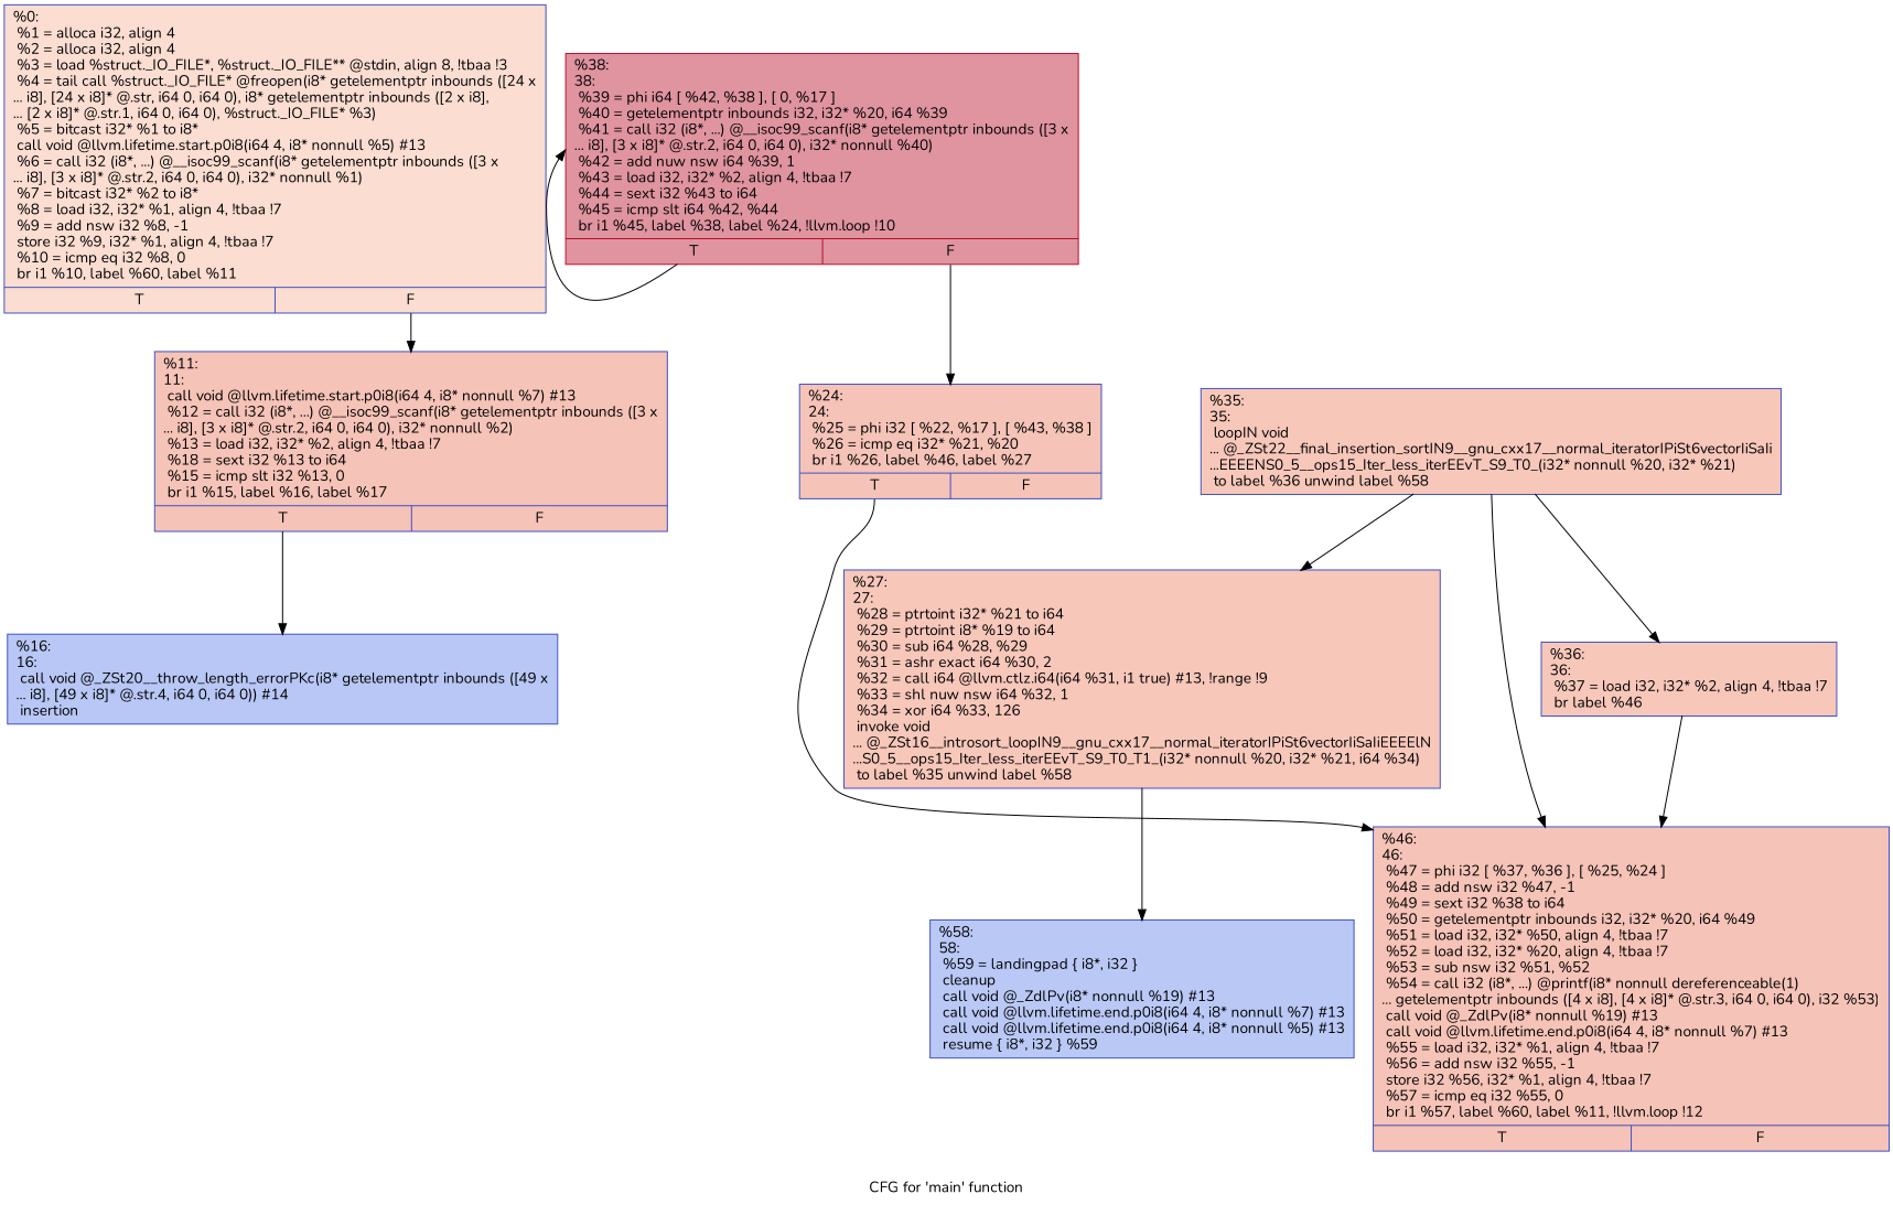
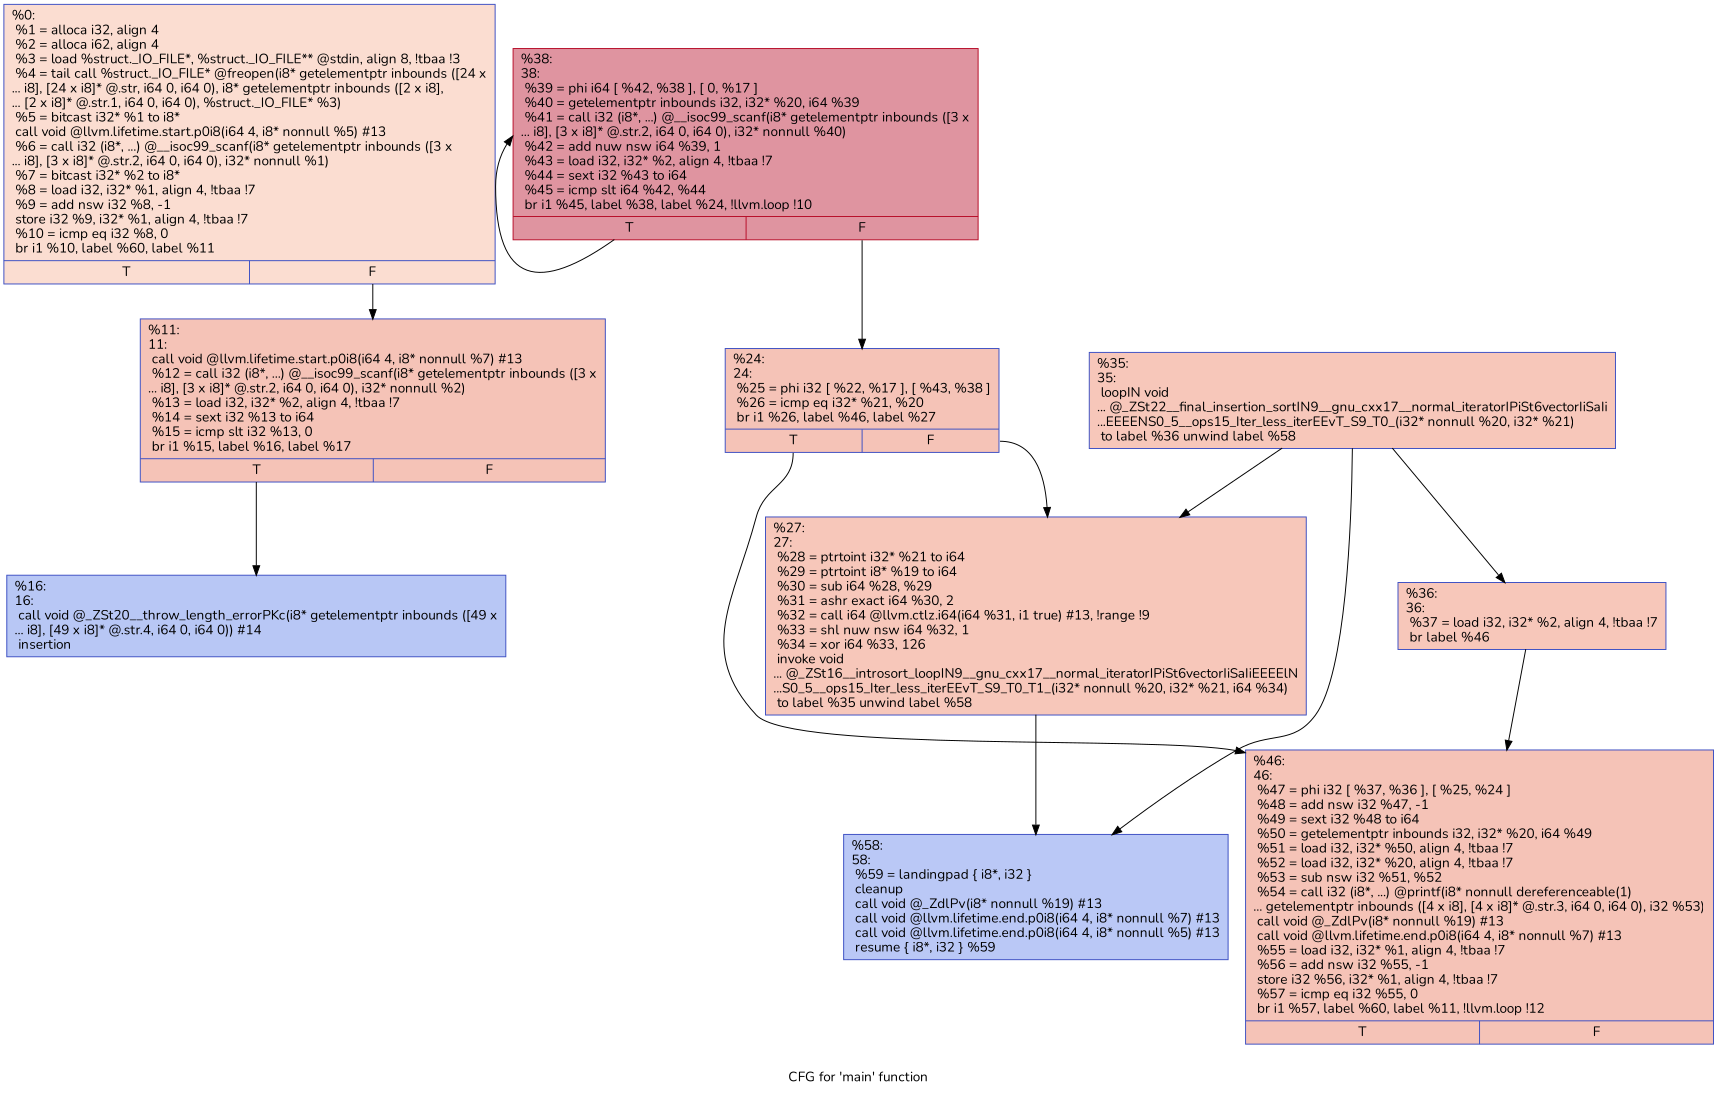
  digraph {
    fontname=Nunito
    label="CFG for 'main' function"
    node [color="#3d50c3ff" fillcolor="#e8765c70" fontname=Nunito shape=record style=filled]
    edge [fontname=Nunito tailport=s0]
-   n1 [fillcolor="#f7b39670" label="{%0:\l  %1 = alloca i32, align 4\l  %2 = alloca i32, align 4\l  %3 = load %struct._IO_FILE*, %struct._IO_FILE** @stdin, align 8, !tbaa !3\l  %4 = tail call %struct._IO_FILE* @freopen(i8* getelementptr inbounds ([24 x\l... i8], [24 x i8]* @.str, i64 0, i64 0), i8* getelementptr inbounds ([2 x i8],\l... [2 x i8]* @.str.1, i64 0, i64 0), %struct._IO_FILE* %3)\l  %5 = bitcast i32* %1 to i8*\l  call void @llvm.lifetime.start.p0i8(i64 4, i8* nonnull %5) #13\l  %6 = call i32 (i8*, ...) @__isoc99_scanf(i8* getelementptr inbounds ([3 x\l... i8], [3 x i8]* @.str.2, i64 0, i64 0), i32* nonnull %1)\l  %7 = bitcast i32* %2 to i8*\l  %8 = load i32, i32* %1, align 4, !tbaa !7\l  %9 = add nsw i32 %8, -1\l  store i32 %9, i32* %1, align 4, !tbaa !7\l  %10 = icmp eq i32 %8, 0\l  br i1 %10, label %60, label %11\l|{<s0>T|<s1>F}}"]
-   n2 [label="{%11:\l11:                                               \l  call void @llvm.lifetime.start.p0i8(i64 4, i8* nonnull %7) #13\l  %12 = call i32 (i8*, ...) @__isoc99_scanf(i8* getelementptr inbounds ([3 x\l... i8], [3 x i8]* @.str.2, i64 0, i64 0), i32* nonnull %2)\l  %13 = load i32, i32* %2, align 4, !tbaa !7\l  %18 = sext i32 %13 to i64\l  %15 = icmp slt i32 %13, 0\l  br i1 %15, label %16, label %17\l|{<s0>T|<s1>F}}"]
+   n1 [fillcolor="#f7b39670" label="{%0:\l  %1 = alloca i32, align 4\l  %2 = alloca i62, align 4\l  %3 = load %struct._IO_FILE*, %struct._IO_FILE** @stdin, align 8, !tbaa !3\l  %4 = tail call %struct._IO_FILE* @freopen(i8* getelementptr inbounds ([24 x\l... i8], [24 x i8]* @.str, i64 0, i64 0), i8* getelementptr inbounds ([2 x i8],\l... [2 x i8]* @.str.1, i64 0, i64 0), %struct._IO_FILE* %3)\l  %5 = bitcast i32* %1 to i8*\l  call void @llvm.lifetime.start.p0i8(i64 4, i8* nonnull %5) #13\l  %6 = call i32 (i8*, ...) @__isoc99_scanf(i8* getelementptr inbounds ([3 x\l... i8], [3 x i8]* @.str.2, i64 0, i64 0), i32* nonnull %1)\l  %7 = bitcast i32* %2 to i8*\l  %8 = load i32, i32* %1, align 4, !tbaa !7\l  %9 = add nsw i32 %8, -1\l  store i32 %9, i32* %1, align 4, !tbaa !7\l  %10 = icmp eq i32 %8, 0\l  br i1 %10, label %60, label %11\l|{<s0>T|<s1>F}}"]
+   n2 [label="{%11:\l11:                                               \l  call void @llvm.lifetime.start.p0i8(i64 4, i8* nonnull %7) #13\l  %12 = call i32 (i8*, ...) @__isoc99_scanf(i8* getelementptr inbounds ([3 x\l... i8], [3 x i8]* @.str.2, i64 0, i64 0), i32* nonnull %2)\l  %13 = load i32, i32* %2, align 4, !tbaa !7\l  %14 = sext i32 %13 to i64\l  %15 = icmp slt i32 %13, 0\l  br i1 %15, label %16, label %17\l|{<s0>T|<s1>F}}"]
    n3 [fillcolor="#5f7fe870" label="{%16:\l16:                                               \l  call void @_ZSt20__throw_length_errorPKc(i8* getelementptr inbounds ([49 x\l... i8], [49 x i8]* @.str.4, i64 0, i64 0)) #14\l  insertion\l}"]
    n4 [color="#b70d28ff" fillcolor="#b70d2870" label="{%38:\l38:                                               \l  %39 = phi i64 [ %42, %38 ], [ 0, %17 ]\l  %40 = getelementptr inbounds i32, i32* %20, i64 %39\l  %41 = call i32 (i8*, ...) @__isoc99_scanf(i8* getelementptr inbounds ([3 x\l... i8], [3 x i8]* @.str.2, i64 0, i64 0), i32* nonnull %40)\l  %42 = add nuw nsw i64 %39, 1\l  %43 = load i32, i32* %2, align 4, !tbaa !7\l  %44 = sext i32 %43 to i64\l  %45 = icmp slt i64 %42, %44\l  br i1 %45, label %38, label %24, !llvm.loop !10\l|{<s0>T|<s1>F}}"]
    n5 [label="{%24:\l24:                                               \l  %25 = phi i32 [ %22, %17 ], [ %43, %38 ]\l  %26 = icmp eq i32* %21, %20\l  br i1 %26, label %46, label %27\l|{<s0>T|<s1>F}}"]
-   n6 [label="{%46:\l46:                                               \l  %47 = phi i32 [ %37, %36 ], [ %25, %24 ]\l  %48 = add nsw i32 %47, -1\l  %49 = sext i32 %38 to i64\l  %50 = getelementptr inbounds i32, i32* %20, i64 %49\l  %51 = load i32, i32* %50, align 4, !tbaa !7\l  %52 = load i32, i32* %20, align 4, !tbaa !7\l  %53 = sub nsw i32 %51, %52\l  %54 = call i32 (i8*, ...) @printf(i8* nonnull dereferenceable(1)\l... getelementptr inbounds ([4 x i8], [4 x i8]* @.str.3, i64 0, i64 0), i32 %53)\l  call void @_ZdlPv(i8* nonnull %19) #13\l  call void @llvm.lifetime.end.p0i8(i64 4, i8* nonnull %7) #13\l  %55 = load i32, i32* %1, align 4, !tbaa !7\l  %56 = add nsw i32 %55, -1\l  store i32 %56, i32* %1, align 4, !tbaa !7\l  %57 = icmp eq i32 %55, 0\l  br i1 %57, label %60, label %11, !llvm.loop !12\l|{<s0>T|<s1>F}}"]
+   n6 [label="{%46:\l46:                                               \l  %47 = phi i32 [ %37, %36 ], [ %25, %24 ]\l  %48 = add nsw i32 %47, -1\l  %49 = sext i32 %48 to i64\l  %50 = getelementptr inbounds i32, i32* %20, i64 %49\l  %51 = load i32, i32* %50, align 4, !tbaa !7\l  %52 = load i32, i32* %20, align 4, !tbaa !7\l  %53 = sub nsw i32 %51, %52\l  %54 = call i32 (i8*, ...) @printf(i8* nonnull dereferenceable(1)\l... getelementptr inbounds ([4 x i8], [4 x i8]* @.str.3, i64 0, i64 0), i32 %53)\l  call void @_ZdlPv(i8* nonnull %19) #13\l  call void @llvm.lifetime.end.p0i8(i64 4, i8* nonnull %7) #13\l  %55 = load i32, i32* %1, align 4, !tbaa !7\l  %56 = add nsw i32 %55, -1\l  store i32 %56, i32* %1, align 4, !tbaa !7\l  %57 = icmp eq i32 %55, 0\l  br i1 %57, label %60, label %11, !llvm.loop !12\l|{<s0>T|<s1>F}}"]
    n7 [fillcolor="#ec7f6370" label="{%27:\l27:                                               \l  %28 = ptrtoint i32* %21 to i64\l  %29 = ptrtoint i8* %19 to i64\l  %30 = sub i64 %28, %29\l  %31 = ashr exact i64 %30, 2\l  %32 = call i64 @llvm.ctlz.i64(i64 %31, i1 true) #13, !range !9\l  %33 = shl nuw nsw i64 %32, 1\l  %34 = xor i64 %33, 126\l  invoke void\l... @_ZSt16__introsort_loopIN9__gnu_cxx17__normal_iteratorIPiSt6vectorIiSaIiEEEElN\l...S0_5__ops15_Iter_less_iterEEvT_S9_T0_T1_(i32* nonnull %20, i32* %21, i64 %34)\l          to label %35 unwind label %58\l}"]
    n8 [fillcolor="#6282ea70" label="{%58:\l58:                                               \l  %59 = landingpad \{ i8*, i32 \}\l          cleanup\l  call void @_ZdlPv(i8* nonnull %19) #13\l  call void @llvm.lifetime.end.p0i8(i64 4, i8* nonnull %7) #13\l  call void @llvm.lifetime.end.p0i8(i64 4, i8* nonnull %5) #13\l  resume \{ i8*, i32 \} %59\l}"]
    n9 [fillcolor="#ec7f6370" label="{%35:\l35:                                               \l  loopIN void\l... @_ZSt22__final_insertion_sortIN9__gnu_cxx17__normal_iteratorIPiSt6vectorIiSaIi\l...EEEENS0_5__ops15_Iter_less_iterEEvT_S9_T0_(i32* nonnull %20, i32* %21)\l          to label %36 unwind label %58\l}"]
    n10 [fillcolor="#ec7f6370" label="{%36:\l36:                                               \l  %37 = load i32, i32* %2, align 4, !tbaa !7\l  br label %46\l}"]
    n1 -> n2 [tailport=s1]
    n2 -> n3
    n4 -> n4
    n4 -> n5 [tailport=s1]
    n5 -> n6
+   n5 -> n7 [tailport=s1]
    n7 -> n8
    n9 -> n7
-   n9 -> n6
+   n9 -> n8
    n9 -> n10
    n10 -> n6
  }
